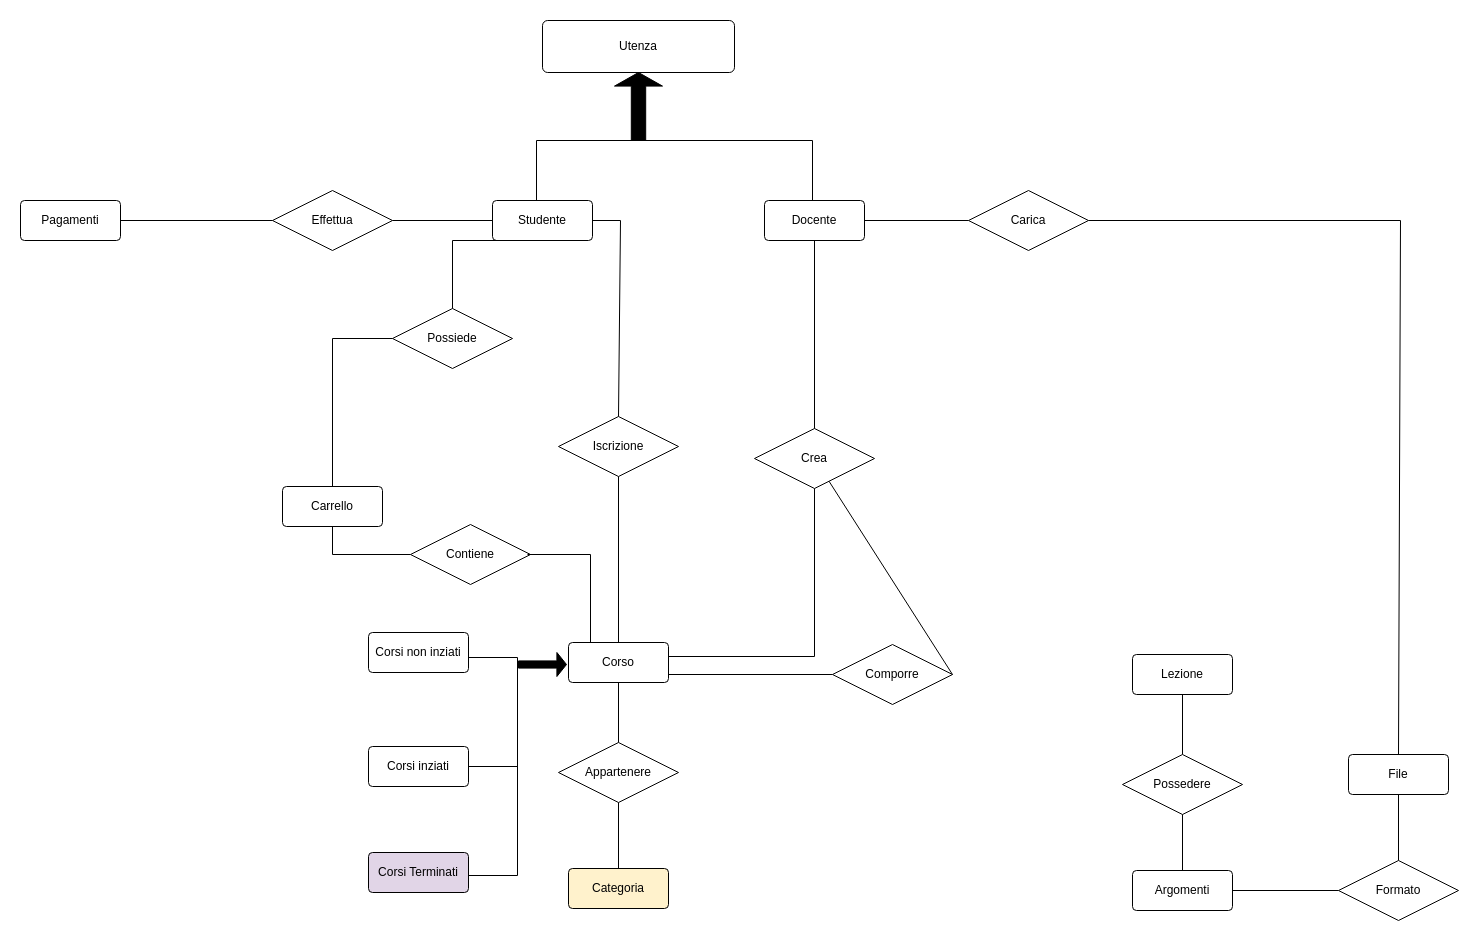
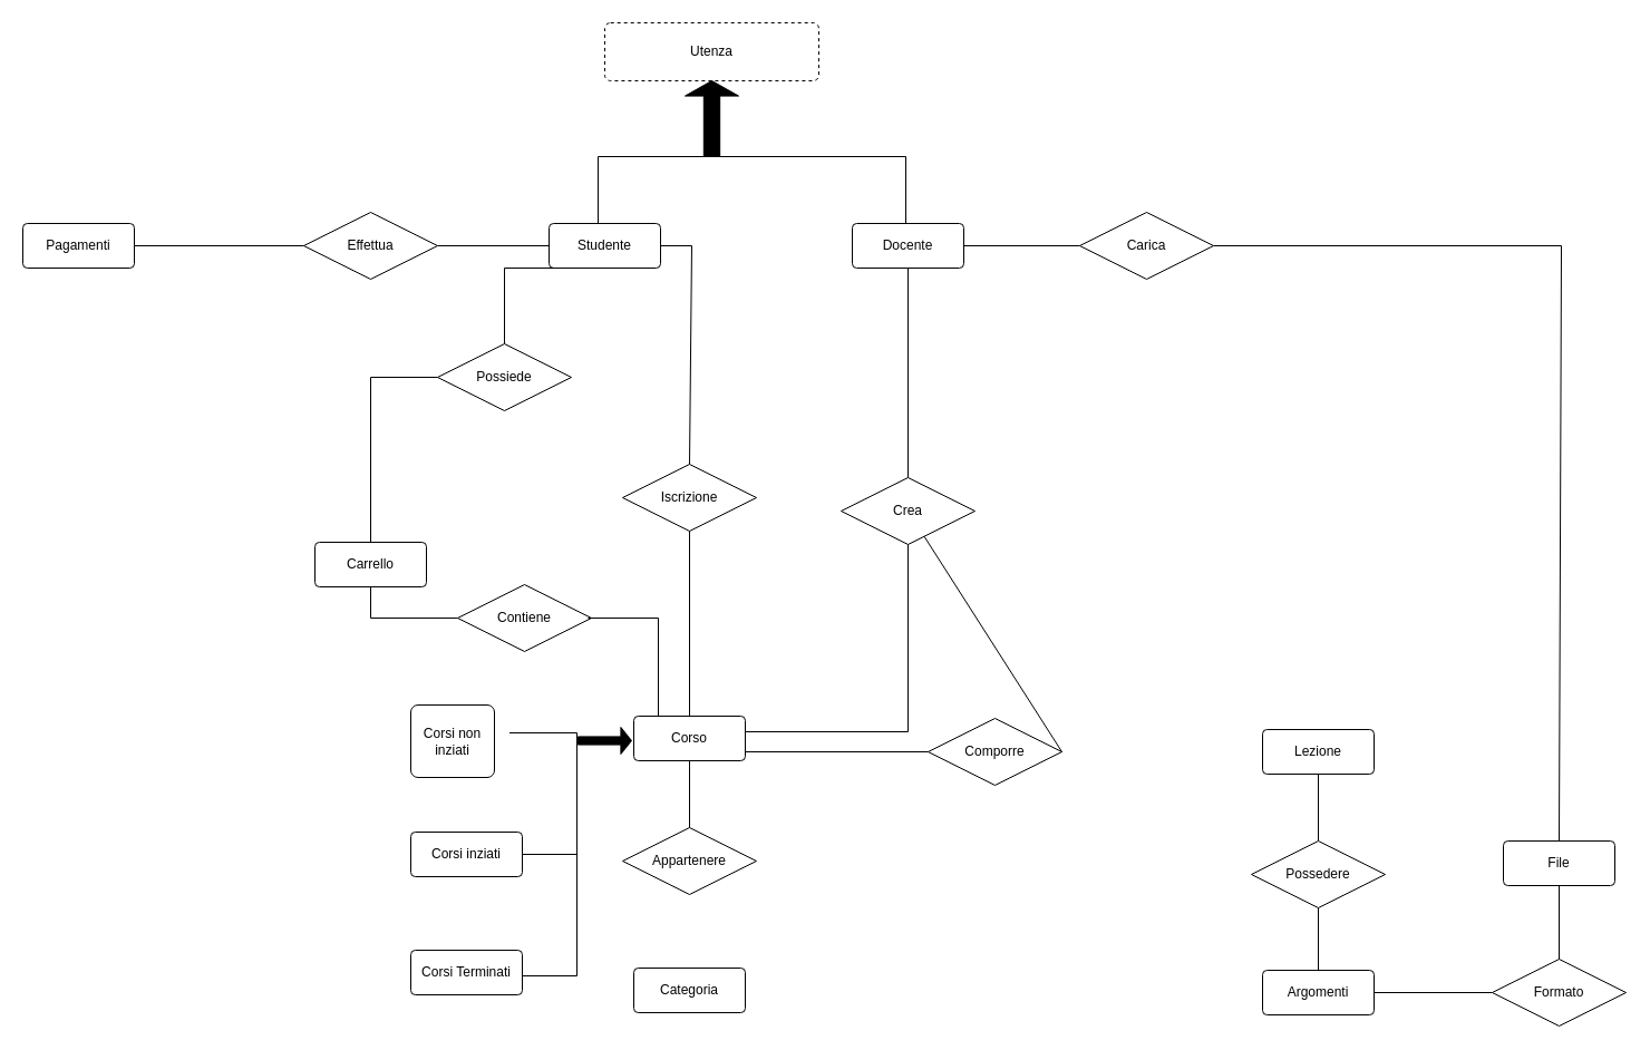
  <mxCell id="0" />
  <mxCell id="1" parent="0" />
- <mxCell id="2" value="Utenza" style="rounded=1;arcSize=10;whiteSpace=wrap;html=1;align=center;" parent="1" vertex="1"><mxGeometry x="542" y="20" width="192" height="52" as="geometry" /></mxCell>
+ <mxCell id="2" value="Utenza" style="rounded=1;arcSize=10;whiteSpace=wrap;html=1;align=center;dashed=1;" parent="1" vertex="1"><mxGeometry x="542" y="20" width="192" height="52" as="geometry" /></mxCell>
  <mxCell id="3" value="" style="shape=singleArrow;direction=north;whiteSpace=wrap;html=1;fillColor=#000000;" parent="1" vertex="1"><mxGeometry x="614" y="72" width="48" height="68" as="geometry" /></mxCell>
  <mxCell id="4" value="" style="shape=partialRectangle;whiteSpace=wrap;html=1;bottom=1;right=1;left=1;top=0;fillColor=none;routingCenterX=-0.5;rotation=-180;" parent="1" vertex="1"><mxGeometry x="536" y="140" width="276" height="60" as="geometry" /></mxCell>
  <mxCell id="5" value="Studente" style="rounded=1;arcSize=10;whiteSpace=wrap;html=1;align=center;" parent="1" vertex="1"><mxGeometry x="492" y="200" width="100" height="40" as="geometry" /></mxCell>
  <mxCell id="6" value="Docente" style="rounded=1;arcSize=10;whiteSpace=wrap;html=1;align=center;" parent="1" vertex="1"><mxGeometry x="764" y="200" width="100" height="40" as="geometry" /></mxCell>
  <mxCell id="7" value="Corso" style="rounded=1;arcSize=10;whiteSpace=wrap;html=1;align=center;" parent="1" vertex="1"><mxGeometry x="568" y="642" width="100" height="40" as="geometry" /></mxCell>
  <mxCell id="8" value="" style="shape=singleArrow;direction=north;whiteSpace=wrap;html=1;fillColor=#000000;rotation=90;" parent="1" vertex="1"><mxGeometry x="530" y="640" width="24" height="48" as="geometry" /></mxCell>
  <mxCell id="9" value="" style="shape=partialRectangle;whiteSpace=wrap;html=1;bottom=1;right=1;left=1;top=0;fillColor=none;routingCenterX=-0.5;rotation=-90;" parent="1" vertex="1"><mxGeometry x="378" y="736" width="218" height="60" as="geometry" /></mxCell>
  <mxCell id="10" value="" style="endArrow=none;html=1;rounded=0;entryX=0.5;entryY=1;entryDx=0;entryDy=0;exitX=0.5;exitY=0;exitDx=0;exitDy=0;" parent="1" source="9" target="9" edge="1"><mxGeometry width="50" height="50" relative="1" as="geometry"><mxPoint x="488" y="686" as="sourcePoint" /><mxPoint x="538" y="636" as="targetPoint" /></mxGeometry></mxCell>
- <mxCell id="11" value="Corsi non inziati" style="rounded=1;arcSize=10;whiteSpace=wrap;html=1;align=center;" parent="1" vertex="1"><mxGeometry x="368" y="632" width="100" height="40" as="geometry" /></mxCell>
+ <mxCell id="11" value="Corsi non inziati" style="rounded=1;arcSize=10;whiteSpace=wrap;html=1;align=center;" parent="1" vertex="1"><mxGeometry x="368" y="632" width="75" height="65" as="geometry" /></mxCell>
  <mxCell id="12" value="Corsi inziati" style="rounded=1;arcSize=10;whiteSpace=wrap;html=1;align=center;" parent="1" vertex="1"><mxGeometry x="368" y="746" width="100" height="40" as="geometry" /></mxCell>
- <mxCell id="13" value="Corsi Terminati" style="rounded=1;arcSize=10;whiteSpace=wrap;html=1;align=center;fillColor=#e1d5e7;" parent="1" vertex="1"><mxGeometry x="368" y="852" width="100" height="40" as="geometry" /></mxCell>
+ <mxCell id="13" value="Corsi Terminati" style="rounded=1;arcSize=10;whiteSpace=wrap;html=1;align=center;" parent="1" vertex="1"><mxGeometry x="368" y="852" width="100" height="40" as="geometry" /></mxCell>
  <mxCell id="14" value="" style="endArrow=none;html=1;rounded=0;entryX=0;entryY=0.5;entryDx=0;entryDy=0;exitX=1;exitY=0.5;exitDx=0;exitDy=0;" parent="1" target="15" edge="1"><mxGeometry relative="1" as="geometry"><mxPoint x="668" y="674" as="sourcePoint" /><mxPoint x="828" y="678" as="targetPoint" /></mxGeometry></mxCell>
  <mxCell id="15" value="Comporre" style="shape=rhombus;perimeter=rhombusPerimeter;whiteSpace=wrap;html=1;align=center;" parent="1" vertex="1"><mxGeometry x="832" y="644" width="120" height="60" as="geometry" /></mxCell>
  <mxCell id="16" value="" style="endArrow=none;html=1;rounded=0;exitX=1;exitY=0.5;exitDx=0;exitDy=0;" parent="1" source="15" target="27" edge="1"><mxGeometry relative="1" as="geometry"><mxPoint x="784" y="666" as="sourcePoint" /><mxPoint x="1132" y="674" as="targetPoint" /></mxGeometry></mxCell>
  <mxCell id="17" value="Lezione" style="rounded=1;arcSize=10;whiteSpace=wrap;html=1;align=center;" parent="1" vertex="1"><mxGeometry x="1132" y="654" width="100" height="40" as="geometry" /></mxCell>
  <mxCell id="18" value="Argomenti" style="rounded=1;arcSize=10;whiteSpace=wrap;html=1;align=center;" parent="1" vertex="1"><mxGeometry x="1132" y="870" width="100" height="40" as="geometry" /></mxCell>
  <mxCell id="19" value="File" style="rounded=1;arcSize=10;whiteSpace=wrap;html=1;align=center;" parent="1" vertex="1"><mxGeometry x="1348" y="754" width="100" height="40" as="geometry" /></mxCell>
  <mxCell id="20" value="" style="endArrow=none;html=1;rounded=0;entryX=0.5;entryY=1;entryDx=0;entryDy=0;exitX=0.5;exitY=0;exitDx=0;exitDy=0;" parent="1" source="21" target="17" edge="1"><mxGeometry relative="1" as="geometry"><mxPoint x="1182" y="750" as="sourcePoint" /><mxPoint x="1124" y="690" as="targetPoint" /></mxGeometry></mxCell>
  <mxCell id="21" value="Possedere" style="shape=rhombus;perimeter=rhombusPerimeter;whiteSpace=wrap;html=1;align=center;" parent="1" vertex="1"><mxGeometry x="1122" y="754" width="120" height="60" as="geometry" /></mxCell>
  <mxCell id="22" value="" style="endArrow=none;html=1;rounded=0;exitX=0.5;exitY=1;exitDx=0;exitDy=0;entryX=0.5;entryY=0;entryDx=0;entryDy=0;" parent="1" source="21" target="18" edge="1"><mxGeometry relative="1" as="geometry"><mxPoint x="1228" y="846" as="sourcePoint" /><mxPoint x="1388" y="846" as="targetPoint" /></mxGeometry></mxCell>
  <mxCell id="23" value="" style="endArrow=none;html=1;rounded=0;entryX=1;entryY=0.5;entryDx=0;entryDy=0;exitX=0;exitY=0.5;exitDx=0;exitDy=0;" parent="1" source="24" target="18" edge="1"><mxGeometry relative="1" as="geometry"><mxPoint x="1276" y="894" as="sourcePoint" /><mxPoint x="1194" y="882" as="targetPoint" /></mxGeometry></mxCell>
  <mxCell id="24" value="&lt;div&gt;Formato&lt;/div&gt;" style="shape=rhombus;perimeter=rhombusPerimeter;whiteSpace=wrap;html=1;align=center;" parent="1" vertex="1"><mxGeometry x="1338" y="860" width="120" height="60" as="geometry" /></mxCell>
  <mxCell id="25" value="" style="endArrow=none;html=1;rounded=0;entryX=0.5;entryY=0;entryDx=0;entryDy=0;exitX=0.5;exitY=1;exitDx=0;exitDy=0;" parent="1" source="19" target="24" edge="1"><mxGeometry relative="1" as="geometry"><mxPoint x="1350" y="902" as="sourcePoint" /><mxPoint x="1244" y="902" as="targetPoint" /></mxGeometry></mxCell>
  <mxCell id="26" value="Iscrizione" style="shape=rhombus;perimeter=rhombusPerimeter;whiteSpace=wrap;html=1;align=center;" parent="1" vertex="1"><mxGeometry x="558" y="416" width="120" height="60" as="geometry" /></mxCell>
  <mxCell id="27" value="Crea" style="shape=rhombus;perimeter=rhombusPerimeter;whiteSpace=wrap;html=1;align=center;" parent="1" vertex="1"><mxGeometry x="754" y="428" width="120" height="60" as="geometry" /></mxCell>
  <mxCell id="28" value="" style="endArrow=none;html=1;rounded=0;entryX=0.5;entryY=1;entryDx=0;entryDy=0;exitX=0.5;exitY=0;exitDx=0;exitDy=0;" parent="1" source="27" target="6" edge="1"><mxGeometry relative="1" as="geometry"><mxPoint x="680" y="344" as="sourcePoint" /><mxPoint x="840" y="344" as="targetPoint" /></mxGeometry></mxCell>
  <mxCell id="29" value="" style="endArrow=none;html=1;rounded=0;entryX=0.5;entryY=1;entryDx=0;entryDy=0;exitX=1;exitY=0.35;exitDx=0;exitDy=0;exitPerimeter=0;" parent="1" source="7" target="27" edge="1"><mxGeometry relative="1" as="geometry"><mxPoint x="806" y="335" as="sourcePoint" /><mxPoint x="862" y="252" as="targetPoint" /><Array as="points"><mxPoint x="814" y="656" /></Array></mxGeometry></mxCell>
  <mxCell id="30" value="" style="endArrow=none;html=1;rounded=0;exitX=1;exitY=0.5;exitDx=0;exitDy=0;entryX=0.5;entryY=0;entryDx=0;entryDy=0;" parent="1" source="5" target="26" edge="1"><mxGeometry relative="1" as="geometry"><mxPoint x="440" y="308" as="sourcePoint" /><mxPoint x="600" y="308" as="targetPoint" /><Array as="points"><mxPoint x="620" y="220" /></Array></mxGeometry></mxCell>
  <mxCell id="31" value="" style="endArrow=none;html=1;rounded=0;exitX=0.5;exitY=0;exitDx=0;exitDy=0;entryX=0.5;entryY=1;entryDx=0;entryDy=0;" parent="1" source="7" target="26" edge="1"><mxGeometry relative="1" as="geometry"><mxPoint x="454" y="252" as="sourcePoint" /><mxPoint x="444" y="466" as="targetPoint" /></mxGeometry></mxCell>
  <mxCell id="32" value="" style="endArrow=none;html=1;rounded=0;exitX=1;exitY=0.5;exitDx=0;exitDy=0;" parent="1" source="6" target="33" edge="1"><mxGeometry relative="1" as="geometry"><mxPoint x="836" y="356" as="sourcePoint" /><mxPoint x="1016" y="220" as="targetPoint" /></mxGeometry></mxCell>
  <mxCell id="33" value="Carica" style="shape=rhombus;perimeter=rhombusPerimeter;whiteSpace=wrap;html=1;align=center;" parent="1" vertex="1"><mxGeometry x="968" y="190" width="120" height="60" as="geometry" /></mxCell>
  <mxCell id="34" value="" style="endArrow=none;html=1;rounded=0;exitX=1;exitY=0.5;exitDx=0;exitDy=0;entryX=0.5;entryY=0;entryDx=0;entryDy=0;" parent="1" source="33" target="19" edge="1"><mxGeometry relative="1" as="geometry"><mxPoint x="836" y="356" as="sourcePoint" /><mxPoint x="996" y="356" as="targetPoint" /><Array as="points"><mxPoint x="1400" y="220" /></Array></mxGeometry></mxCell>
  <mxCell id="35" value="Appartenere" style="shape=rhombus;perimeter=rhombusPerimeter;whiteSpace=wrap;html=1;align=center;" vertex="1" parent="1"><mxGeometry x="558" y="742" width="120" height="60" as="geometry" /></mxCell>
- <mxCell id="36" value="Categoria" style="rounded=1;arcSize=10;whiteSpace=wrap;html=1;align=center;fillColor=#fff2cc;" vertex="1" parent="1"><mxGeometry x="568" y="868" width="100" height="40" as="geometry" /></mxCell>
+ <mxCell id="36" value="Categoria" style="rounded=1;arcSize=10;whiteSpace=wrap;html=1;align=center;" vertex="1" parent="1"><mxGeometry x="568" y="868" width="100" height="40" as="geometry" /></mxCell>
  <mxCell id="37" value="" style="endArrow=none;html=1;rounded=0;exitX=0.5;exitY=1;exitDx=0;exitDy=0;entryX=0.5;entryY=0;entryDx=0;entryDy=0;" edge="1" parent="1" source="7" target="35"><mxGeometry relative="1" as="geometry"><mxPoint x="628" y="630" as="sourcePoint" /><mxPoint x="788" y="630" as="targetPoint" /></mxGeometry></mxCell>
- <mxCell id="38" value="" style="endArrow=none;html=1;rounded=0;exitX=0.5;exitY=0;exitDx=0;exitDy=0;entryX=0.5;entryY=1;entryDx=0;entryDy=0;" edge="1" parent="1" source="36" target="35"><mxGeometry relative="1" as="geometry"><mxPoint x="630" y="694" as="sourcePoint" /><mxPoint x="630" y="754" as="targetPoint" /></mxGeometry></mxCell>
  <mxCell id="39" value="" style="endArrow=none;html=1;rounded=0;entryX=0;entryY=0.5;entryDx=0;entryDy=0;exitX=1;exitY=0.5;exitDx=0;exitDy=0;" edge="1" parent="1" source="40" target="5"><mxGeometry relative="1" as="geometry"><mxPoint x="320" y="284" as="sourcePoint" /><mxPoint x="480" y="284" as="targetPoint" /></mxGeometry></mxCell>
  <mxCell id="40" value="Effettua" style="shape=rhombus;perimeter=rhombusPerimeter;whiteSpace=wrap;html=1;align=center;" vertex="1" parent="1"><mxGeometry x="272" y="190" width="120" height="60" as="geometry" /></mxCell>
  <mxCell id="41" value="Carrello" style="rounded=1;arcSize=10;whiteSpace=wrap;html=1;align=center;" vertex="1" parent="1"><mxGeometry x="282" y="486" width="100" height="40" as="geometry" /></mxCell>
  <mxCell id="42" value="&lt;div&gt;Contiene&lt;/div&gt;" style="shape=rhombus;perimeter=rhombusPerimeter;whiteSpace=wrap;html=1;align=center;" vertex="1" parent="1"><mxGeometry x="410" y="524" width="120" height="60" as="geometry" /></mxCell>
  <mxCell id="43" value="" style="endArrow=none;html=1;rounded=0;exitX=0.5;exitY=1;exitDx=0;exitDy=0;entryX=0;entryY=0.5;entryDx=0;entryDy=0;" edge="1" parent="1" source="41" target="42"><mxGeometry relative="1" as="geometry"><mxPoint x="500" y="560" as="sourcePoint" /><mxPoint x="660" y="560" as="targetPoint" /><Array as="points"><mxPoint x="332" y="554" /></Array></mxGeometry></mxCell>
  <mxCell id="44" value="" style="endArrow=none;html=1;rounded=0;exitX=0.25;exitY=0;exitDx=0;exitDy=0;entryX=1;entryY=0.5;entryDx=0;entryDy=0;" edge="1" parent="1"><mxGeometry relative="1" as="geometry"><mxPoint x="590" y="642" as="sourcePoint" /><mxPoint x="527" y="554" as="targetPoint" /><Array as="points"><mxPoint x="590" y="554" /></Array></mxGeometry></mxCell>
  <mxCell id="45" value="Possiede" style="shape=rhombus;perimeter=rhombusPerimeter;whiteSpace=wrap;html=1;align=center;" vertex="1" parent="1"><mxGeometry x="392" y="308" width="120" height="60" as="geometry" /></mxCell>
  <mxCell id="46" value="" style="endArrow=none;html=1;rounded=0;exitX=0.5;exitY=0;exitDx=0;exitDy=0;entryX=0;entryY=0.5;entryDx=0;entryDy=0;" edge="1" parent="1" source="41" target="45"><mxGeometry relative="1" as="geometry"><mxPoint x="416" y="428" as="sourcePoint" /><mxPoint x="576" y="428" as="targetPoint" /><Array as="points"><mxPoint x="332" y="338" /></Array></mxGeometry></mxCell>
  <mxCell id="47" value="" style="endArrow=none;html=1;rounded=0;exitX=0.5;exitY=0;exitDx=0;exitDy=0;entryX=0.5;entryY=1;entryDx=0;entryDy=0;" edge="1" parent="1" source="45" target="5"><mxGeometry relative="1" as="geometry"><mxPoint x="416" y="428" as="sourcePoint" /><mxPoint x="576" y="428" as="targetPoint" /><Array as="points"><mxPoint x="452" y="240" /></Array></mxGeometry></mxCell>
  <mxCell id="48" value="" style="endArrow=none;html=1;rounded=0;entryX=0;entryY=0.5;entryDx=0;entryDy=0;exitX=1;exitY=0.5;exitDx=0;exitDy=0;" edge="1" parent="1" source="49" target="40"><mxGeometry relative="1" as="geometry"><mxPoint x="112" y="219.41" as="sourcePoint" /><mxPoint x="272" y="219.41" as="targetPoint" /></mxGeometry></mxCell>
  <mxCell id="49" value="&lt;div&gt;Pagamenti&lt;/div&gt;" style="rounded=1;arcSize=10;whiteSpace=wrap;html=1;align=center;" vertex="1" parent="1"><mxGeometry x="20" y="200" width="100" height="40" as="geometry" /></mxCell>
